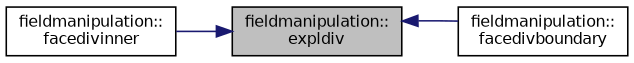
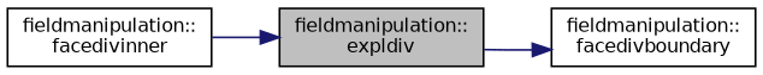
  digraph {
    rankdir=LR
    node [color=black fillcolor=white fontname=Helvetica fontsize=10 shape=record style=filled]
    edge [color=midnightblue fontname=Helvetica fontsize=10 labelfontname=Helvetica labelfontsize=10 style=solid]
    n1 [fillcolor=grey75 fontcolor=black height=0.2 label="fieldmanipulation::\lexpldiv" width=0.4]
    n2 [height=0.2 label="fieldmanipulation::\lfacedivboundary" width=0.4]
    n3 [height=0.2 label="fieldmanipulation::\lfacedivinner" width=0.4]
-   n2 -> n1
+   n1 -> n2
    n3 -> n1
  }
